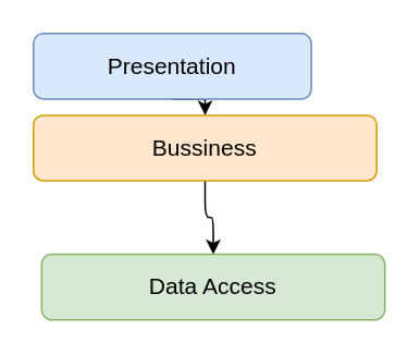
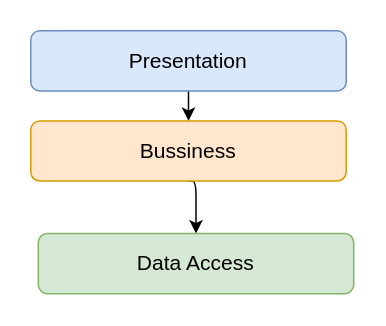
  <mxCell id="0" />
  <mxCell id="1" parent="0" />
  <mxCell id="2" style="edgeStyle=orthogonalEdgeStyle;rounded=0;orthogonalLoop=1;jettySize=auto;html=1;exitX=0.5;exitY=1;exitDx=0;exitDy=0;entryX=0.5;entryY=0;entryDx=0;entryDy=0;" edge="1" parent="1" source="3" target="5"><mxGeometry relative="1" as="geometry" /></mxCell>
- <mxCell id="3" value="&lt;font style=&quot;font-size: 14px&quot;&gt;Presentation&lt;/font&gt;" style="rounded=1;whiteSpace=wrap;html=1;fillColor=#dae8fc;strokeColor=#6c8ebf;" vertex="1" parent="1"><mxGeometry x="20" y="20" width="170" height="40" as="geometry" /></mxCell>
+ <mxCell id="3" value="&lt;font style=&quot;font-size: 14px&quot;&gt;Presentation&lt;/font&gt;" style="rounded=1;whiteSpace=wrap;html=1;fillColor=#dae8fc;strokeColor=#6c8ebf;" vertex="1" parent="1"><mxGeometry x="20" y="20" width="210" height="40" as="geometry" /></mxCell>
  <mxCell id="4" style="edgeStyle=orthogonalEdgeStyle;orthogonalLoop=1;jettySize=auto;html=1;exitX=0.5;exitY=1;exitDx=0;exitDy=0;entryX=0.5;entryY=0;entryDx=0;entryDy=0;rounded=1;shadow=0;" edge="1" parent="1" source="5" target="6"><mxGeometry relative="1" as="geometry" /></mxCell>
- <mxCell id="5" value="&lt;font style=&quot;font-size: 14px&quot;&gt;Bussiness&lt;/font&gt;" style="rounded=1;whiteSpace=wrap;html=1;fillColor=#ffe6cc;strokeColor=#d79b00;" vertex="1" parent="1"><mxGeometry x="20" y="70" width="210" height="40" as="geometry" /></mxCell>
+ <mxCell id="5" value="&lt;font style=&quot;font-size: 14px&quot;&gt;Bussiness&lt;/font&gt;" style="rounded=1;whiteSpace=wrap;html=1;fillColor=#ffe6cc;strokeColor=#d79b00;" vertex="1" parent="1"><mxGeometry x="20" y="80" width="210" height="40" as="geometry" /></mxCell>
  <mxCell id="6" value="&lt;font style=&quot;font-size: 14px&quot;&gt;Data Access&lt;/font&gt;" style="rounded=1;whiteSpace=wrap;html=1;fillColor=#d5e8d4;strokeColor=#82b366;" vertex="1" parent="1"><mxGeometry x="25" y="155" width="210" height="40" as="geometry" /></mxCell>
